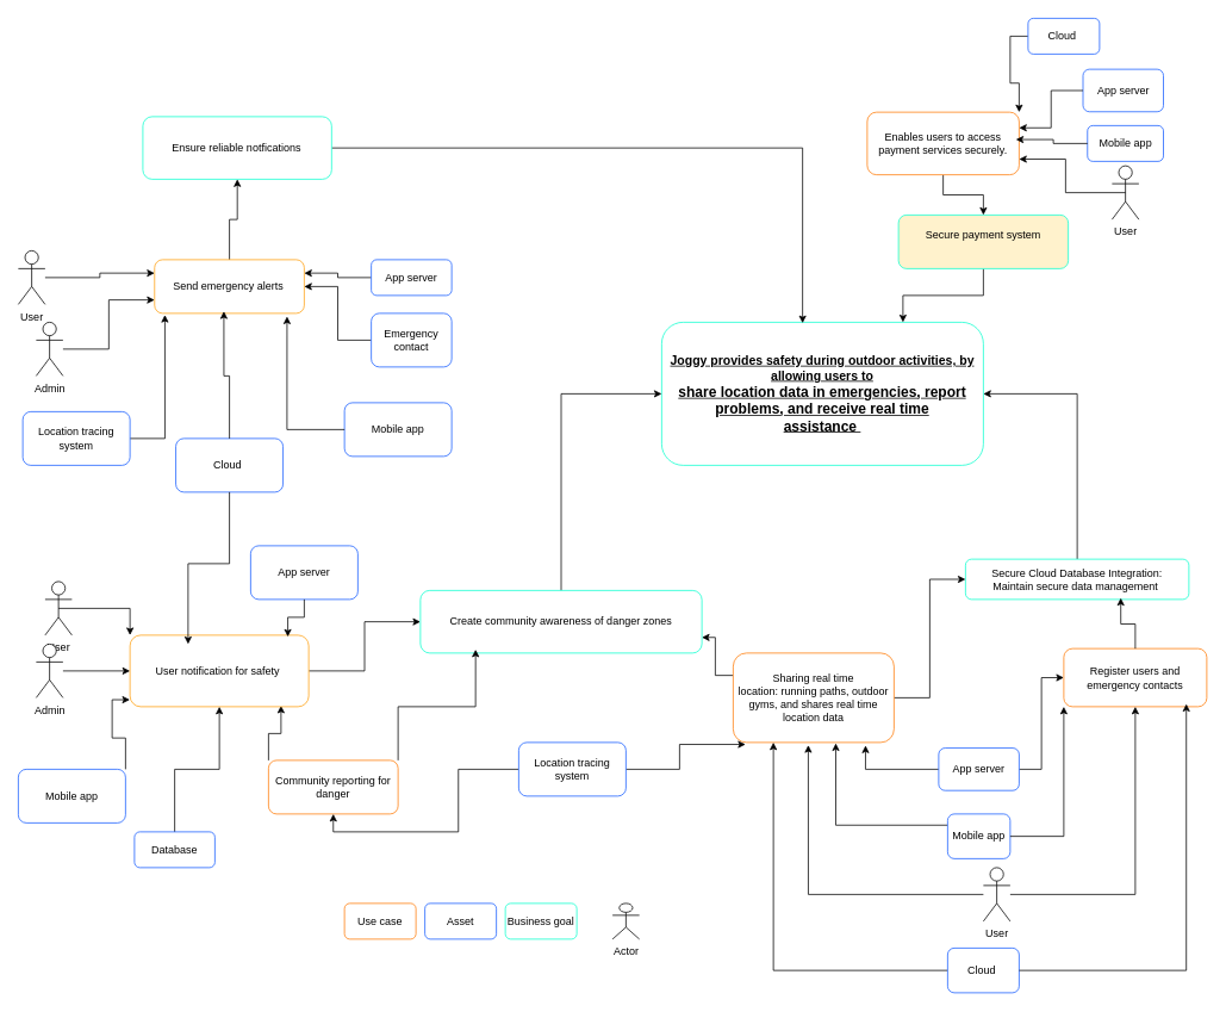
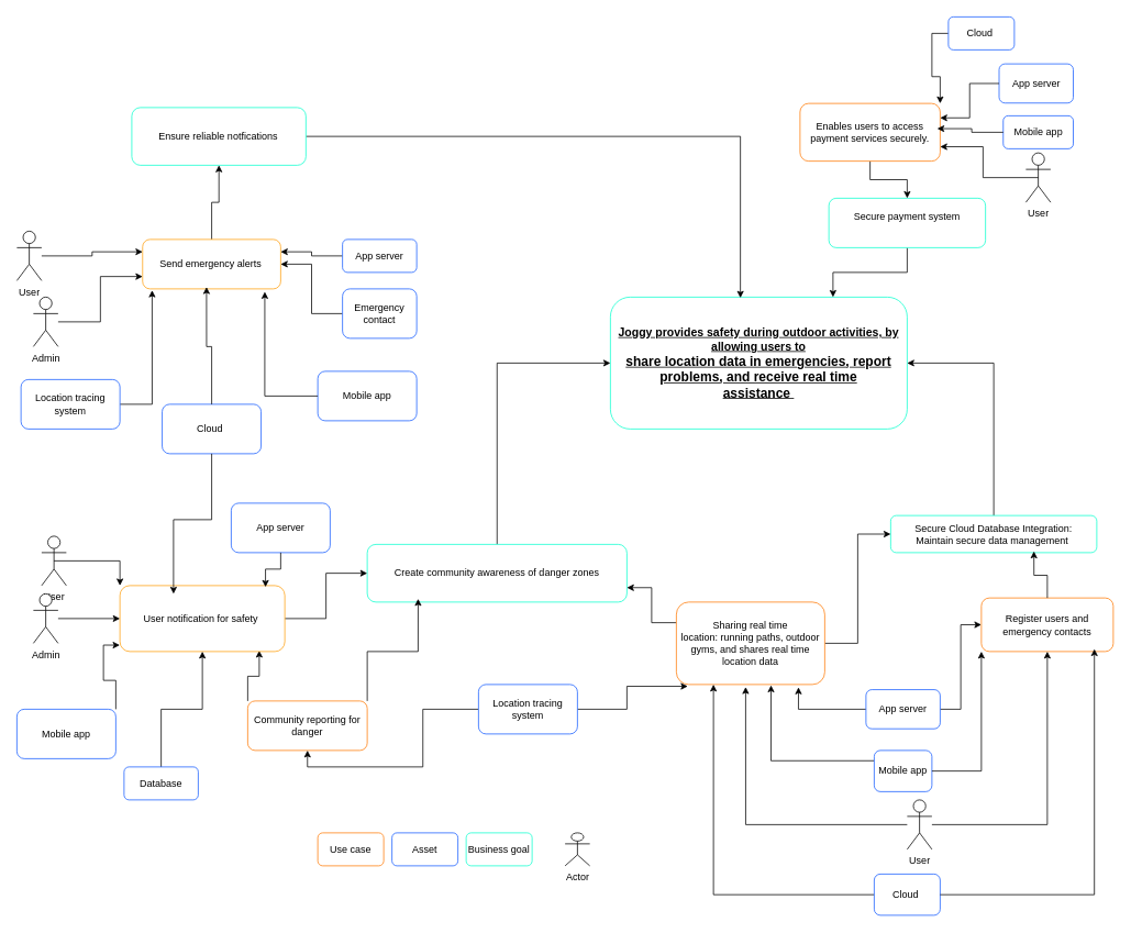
  <mxCell id="0" />
  <mxCell id="1" parent="0" />
  <mxCell id="2" value="&lt;div&gt;&lt;b&gt;&lt;u&gt;&lt;font style=&quot;font-size: 14px;&quot;&gt;Joggy provides safety during outdoor activities, by allowing users to&lt;/font&gt;&lt;/u&gt;&lt;/b&gt;&lt;/div&gt;&lt;div&gt;&lt;b&gt;&lt;u&gt;&lt;font size=&quot;3&quot;&gt;share location data in emergencies, report problems, and receive real time&lt;/font&gt;&lt;/u&gt;&lt;/b&gt;&lt;/div&gt;&lt;div&gt;&lt;b&gt;&lt;u&gt;&lt;font size=&quot;3&quot;&gt;assistance&amp;nbsp;&lt;/font&gt;&lt;/u&gt;&lt;/b&gt;&lt;/div&gt;" style="rounded=1;whiteSpace=wrap;html=1;strokeColor=#0FFFCF;" vertex="1" parent="1"><mxGeometry x="740" y="360" width="360" height="160" as="geometry" /></mxCell>
  <mxCell id="3" style="edgeStyle=orthogonalEdgeStyle;rounded=0;orthogonalLoop=1;jettySize=auto;html=1;exitX=0.5;exitY=0;exitDx=0;exitDy=0;entryX=0;entryY=0.5;entryDx=0;entryDy=0;" edge="1" parent="1" source="4" target="2"><mxGeometry relative="1" as="geometry" /></mxCell>
- <mxCell id="4" value="Create community awareness of danger zones" style="rounded=1;whiteSpace=wrap;html=1;strokeColor=#0FFFCF;" vertex="1" parent="1"><mxGeometry x="470" y="660" width="315" height="70" as="geometry" /></mxCell>
+ <mxCell id="4" value="Create community awareness of danger zones" style="rounded=1;whiteSpace=wrap;html=1;strokeColor=#0FFFCF;" vertex="1" parent="1"><mxGeometry x="445" y="660" width="315" height="70" as="geometry" /></mxCell>
  <mxCell id="5" style="edgeStyle=orthogonalEdgeStyle;rounded=0;orthogonalLoop=1;jettySize=auto;html=1;entryX=0.438;entryY=0.006;entryDx=0;entryDy=0;entryPerimeter=0;exitX=1;exitY=0.5;exitDx=0;exitDy=0;" edge="1" parent="1" source="6" target="2"><mxGeometry relative="1" as="geometry"><mxPoint x="380" y="210.008" as="sourcePoint" /><mxPoint x="965" y="350" as="targetPoint" /></mxGeometry></mxCell>
  <mxCell id="6" value="Ensure reliable notfications" style="rounded=1;whiteSpace=wrap;html=1;strokeColor=#0FFFCF;" vertex="1" parent="1"><mxGeometry x="159.38" y="130" width="211.25" height="70" as="geometry" /></mxCell>
  <mxCell id="7" style="edgeStyle=orthogonalEdgeStyle;rounded=0;orthogonalLoop=1;jettySize=auto;html=1;entryX=1;entryY=0.5;entryDx=0;entryDy=0;" edge="1" parent="1" source="8" target="2"><mxGeometry relative="1" as="geometry" /></mxCell>
  <mxCell id="8" value="Secure Cloud Database Integration: &lt;br&gt;Maintain secure data management&amp;nbsp;" style="rounded=1;whiteSpace=wrap;html=1;strokeColor=#0FFFCF;" vertex="1" parent="1"><mxGeometry x="1080" y="625" width="250" height="45" as="geometry" /></mxCell>
  <mxCell id="9" style="edgeStyle=orthogonalEdgeStyle;rounded=0;orthogonalLoop=1;jettySize=auto;html=1;entryX=0;entryY=0.5;entryDx=0;entryDy=0;" edge="1" parent="1" source="11" target="8"><mxGeometry relative="1" as="geometry" /></mxCell>
  <mxCell id="10" style="edgeStyle=orthogonalEdgeStyle;rounded=0;orthogonalLoop=1;jettySize=auto;html=1;exitX=0;exitY=0.25;exitDx=0;exitDy=0;entryX=1;entryY=0.75;entryDx=0;entryDy=0;" edge="1" parent="1" source="11" target="4"><mxGeometry relative="1" as="geometry" /></mxCell>
  <mxCell id="11" value="Sharing real time location:&amp;nbsp;running paths, outdoor gyms, and shares real time location data" style="rounded=1;whiteSpace=wrap;html=1;strokeColor=#FF7C0A;" vertex="1" parent="1"><mxGeometry x="820" y="730" width="180" height="100" as="geometry" /></mxCell>
  <mxCell id="12" value="Register users and emergency contacts" style="rounded=1;whiteSpace=wrap;html=1;strokeColor=#FF7C0A;" vertex="1" parent="1"><mxGeometry x="1190" y="725" width="160" height="65" as="geometry" /></mxCell>
  <mxCell id="13" style="edgeStyle=orthogonalEdgeStyle;rounded=0;orthogonalLoop=1;jettySize=auto;html=1;exitX=0;exitY=0;exitDx=0;exitDy=0;entryX=0.845;entryY=0.985;entryDx=0;entryDy=0;entryPerimeter=0;" edge="1" parent="1" source="14" target="16"><mxGeometry relative="1" as="geometry" /></mxCell>
  <mxCell id="14" value="Community reporting for danger" style="rounded=1;whiteSpace=wrap;html=1;strokeColor=#FF7C0A;" vertex="1" parent="1"><mxGeometry x="300" y="850" width="145" height="60" as="geometry" /></mxCell>
  <mxCell id="15" style="edgeStyle=orthogonalEdgeStyle;rounded=0;orthogonalLoop=1;jettySize=auto;html=1;" edge="1" parent="1" source="16" target="4"><mxGeometry relative="1" as="geometry" /></mxCell>
  <mxCell id="16" value="User notification for safety&amp;nbsp;" style="rounded=1;whiteSpace=wrap;html=1;strokeColor=#FFA012;" vertex="1" parent="1"><mxGeometry x="145" y="710" width="200" height="80" as="geometry" /></mxCell>
  <mxCell id="17" style="edgeStyle=orthogonalEdgeStyle;rounded=0;orthogonalLoop=1;jettySize=auto;html=1;" edge="1" parent="1" source="18" target="6"><mxGeometry relative="1" as="geometry" /></mxCell>
  <mxCell id="18" value="Send emergency alerts&amp;nbsp;" style="rounded=1;whiteSpace=wrap;html=1;strokeColor=#FFA012;" vertex="1" parent="1"><mxGeometry x="172.5" y="290" width="167.5" height="60" as="geometry" /></mxCell>
  <mxCell id="19" style="edgeStyle=orthogonalEdgeStyle;rounded=0;orthogonalLoop=1;jettySize=auto;html=1;entryX=0.695;entryY=0.965;entryDx=0;entryDy=0;entryPerimeter=0;" edge="1" parent="1" source="12" target="8"><mxGeometry relative="1" as="geometry" /></mxCell>
  <mxCell id="20" style="edgeStyle=orthogonalEdgeStyle;rounded=0;orthogonalLoop=1;jettySize=auto;html=1;exitX=0.5;exitY=0.5;exitDx=0;exitDy=0;exitPerimeter=0;entryX=0;entryY=0;entryDx=0;entryDy=0;" edge="1" parent="1" source="21" target="16"><mxGeometry relative="1" as="geometry" /></mxCell>
  <mxCell id="21" value="User" style="shape=umlActor;verticalLabelPosition=bottom;verticalAlign=top;html=1;outlineConnect=0;" vertex="1" parent="1"><mxGeometry x="50" y="650" width="30" height="60" as="geometry" /></mxCell>
  <mxCell id="22" style="edgeStyle=orthogonalEdgeStyle;rounded=0;orthogonalLoop=1;jettySize=auto;html=1;entryX=0;entryY=0.5;entryDx=0;entryDy=0;" edge="1" parent="1" source="23" target="16"><mxGeometry relative="1" as="geometry" /></mxCell>
  <mxCell id="23" value="Admin&lt;div&gt;&lt;br&gt;&lt;/div&gt;" style="shape=umlActor;verticalLabelPosition=bottom;verticalAlign=top;html=1;outlineConnect=0;" vertex="1" parent="1"><mxGeometry x="40" y="720" width="30" height="60" as="geometry" /></mxCell>
  <mxCell id="24" style="edgeStyle=orthogonalEdgeStyle;rounded=0;orthogonalLoop=1;jettySize=auto;html=1;entryX=0.5;entryY=1;entryDx=0;entryDy=0;" edge="1" parent="1" source="25" target="12"><mxGeometry relative="1" as="geometry" /></mxCell>
  <mxCell id="25" value="User" style="shape=umlActor;verticalLabelPosition=bottom;verticalAlign=top;html=1;outlineConnect=0;" vertex="1" parent="1"><mxGeometry x="1100" y="970" width="30" height="60" as="geometry" /></mxCell>
  <mxCell id="26" style="edgeStyle=orthogonalEdgeStyle;rounded=0;orthogonalLoop=1;jettySize=auto;html=1;entryX=0;entryY=0.25;entryDx=0;entryDy=0;" edge="1" parent="1" source="27" target="18"><mxGeometry relative="1" as="geometry" /></mxCell>
  <mxCell id="27" value="User" style="shape=umlActor;verticalLabelPosition=bottom;verticalAlign=top;html=1;outlineConnect=0;" vertex="1" parent="1"><mxGeometry x="20" y="280" width="30" height="60" as="geometry" /></mxCell>
  <mxCell id="28" style="edgeStyle=orthogonalEdgeStyle;rounded=0;orthogonalLoop=1;jettySize=auto;html=1;entryX=0;entryY=0.75;entryDx=0;entryDy=0;" edge="1" parent="1" source="29" target="18"><mxGeometry relative="1" as="geometry" /></mxCell>
  <mxCell id="29" value="Admin&lt;div&gt;&lt;br&gt;&lt;/div&gt;" style="shape=umlActor;verticalLabelPosition=bottom;verticalAlign=top;html=1;outlineConnect=0;" vertex="1" parent="1"><mxGeometry x="40" y="360" width="30" height="60" as="geometry" /></mxCell>
  <mxCell id="30" value="Mobile app" style="rounded=1;whiteSpace=wrap;html=1;strokeColor=#195EFF;" vertex="1" parent="1"><mxGeometry x="385" y="450" width="120" height="60" as="geometry" /></mxCell>
  <mxCell id="31" style="edgeStyle=orthogonalEdgeStyle;rounded=0;orthogonalLoop=1;jettySize=auto;html=1;entryX=0.885;entryY=1.059;entryDx=0;entryDy=0;entryPerimeter=0;" edge="1" parent="1" source="30" target="18"><mxGeometry relative="1" as="geometry" /></mxCell>
  <mxCell id="32" value="Mobile app" style="rounded=1;whiteSpace=wrap;html=1;strokeColor=#195EFF;" vertex="1" parent="1"><mxGeometry x="20" y="860" width="120" height="60" as="geometry" /></mxCell>
  <mxCell id="33" style="edgeStyle=orthogonalEdgeStyle;rounded=0;orthogonalLoop=1;jettySize=auto;html=1;exitX=1;exitY=0;exitDx=0;exitDy=0;entryX=-0.001;entryY=0.903;entryDx=0;entryDy=0;entryPerimeter=0;" edge="1" parent="1" source="32" target="16"><mxGeometry relative="1" as="geometry" /></mxCell>
  <mxCell id="34" style="edgeStyle=orthogonalEdgeStyle;rounded=0;orthogonalLoop=1;jettySize=auto;html=1;exitX=0;exitY=0.25;exitDx=0;exitDy=0;entryX=0.638;entryY=1.009;entryDx=0;entryDy=0;entryPerimeter=0;" edge="1" parent="1" source="35" target="11"><mxGeometry relative="1" as="geometry" /></mxCell>
  <mxCell id="35" value="Mobile app" style="rounded=1;whiteSpace=wrap;html=1;strokeColor=#195EFF;" vertex="1" parent="1"><mxGeometry x="1060" y="910" width="70" height="50" as="geometry" /></mxCell>
  <mxCell id="36" style="edgeStyle=orthogonalEdgeStyle;rounded=0;orthogonalLoop=1;jettySize=auto;html=1;entryX=0;entryY=1;entryDx=0;entryDy=0;" edge="1" parent="1" source="35" target="12"><mxGeometry relative="1" as="geometry" /></mxCell>
  <mxCell id="37" style="edgeStyle=orthogonalEdgeStyle;rounded=0;orthogonalLoop=1;jettySize=auto;html=1;entryX=0.077;entryY=1.022;entryDx=0;entryDy=0;entryPerimeter=0;" edge="1" parent="1" source="39" target="11"><mxGeometry relative="1" as="geometry" /></mxCell>
  <mxCell id="38" style="edgeStyle=orthogonalEdgeStyle;rounded=0;orthogonalLoop=1;jettySize=auto;html=1;entryX=0.5;entryY=1;entryDx=0;entryDy=0;" edge="1" parent="1" source="39" target="14"><mxGeometry relative="1" as="geometry" /></mxCell>
  <mxCell id="39" value="Location tracing system" style="rounded=1;whiteSpace=wrap;html=1;strokeColor=#195EFF;" vertex="1" parent="1"><mxGeometry x="580" y="830" width="120" height="60" as="geometry" /></mxCell>
  <mxCell id="40" style="edgeStyle=orthogonalEdgeStyle;rounded=0;orthogonalLoop=1;jettySize=auto;html=1;entryX=0.069;entryY=1.029;entryDx=0;entryDy=0;entryPerimeter=0;" edge="1" parent="1" source="41" target="18"><mxGeometry relative="1" as="geometry"><mxPoint x="140" y="220" as="targetPoint" /></mxGeometry></mxCell>
  <mxCell id="41" value="Location tracing system" style="rounded=1;whiteSpace=wrap;html=1;strokeColor=#195EFF;" vertex="1" parent="1"><mxGeometry x="25" y="460" width="120" height="60" as="geometry" /></mxCell>
  <mxCell id="42" style="edgeStyle=orthogonalEdgeStyle;rounded=0;orthogonalLoop=1;jettySize=auto;html=1;entryX=1;entryY=0.5;entryDx=0;entryDy=0;" edge="1" parent="1" source="43" target="18"><mxGeometry relative="1" as="geometry" /></mxCell>
  <mxCell id="43" value="Emergency contact" style="rounded=1;whiteSpace=wrap;html=1;strokeColor=#195EFF;" vertex="1" parent="1"><mxGeometry x="415" y="350" width="90" height="60" as="geometry" /></mxCell>
  <mxCell id="44" value="App server" style="rounded=1;whiteSpace=wrap;html=1;strokeColor=#195EFF;" vertex="1" parent="1"><mxGeometry x="280" y="610" width="120" height="60" as="geometry" /></mxCell>
  <mxCell id="45" style="edgeStyle=orthogonalEdgeStyle;rounded=0;orthogonalLoop=1;jettySize=auto;html=1;exitX=1;exitY=0.5;exitDx=0;exitDy=0;entryX=0;entryY=0.5;entryDx=0;entryDy=0;" edge="1" parent="1" source="47" target="12"><mxGeometry relative="1" as="geometry" /></mxCell>
  <mxCell id="46" style="edgeStyle=orthogonalEdgeStyle;rounded=0;orthogonalLoop=1;jettySize=auto;html=1;exitX=0;exitY=0.5;exitDx=0;exitDy=0;entryX=0.823;entryY=1.034;entryDx=0;entryDy=0;entryPerimeter=0;" edge="1" parent="1" source="47" target="11"><mxGeometry relative="1" as="geometry"><mxPoint x="990" y="860" as="targetPoint" /></mxGeometry></mxCell>
  <mxCell id="47" value="App server" style="rounded=1;whiteSpace=wrap;html=1;strokeColor=#195EFF;" vertex="1" parent="1"><mxGeometry x="1050" y="836.25" width="90" height="47.5" as="geometry" /></mxCell>
  <mxCell id="48" style="edgeStyle=orthogonalEdgeStyle;rounded=0;orthogonalLoop=1;jettySize=auto;html=1;entryX=1;entryY=0.25;entryDx=0;entryDy=0;" edge="1" parent="1" source="49" target="18"><mxGeometry relative="1" as="geometry" /></mxCell>
  <mxCell id="49" value="App server" style="rounded=1;whiteSpace=wrap;html=1;strokeColor=#195EFF;" vertex="1" parent="1"><mxGeometry x="415" y="290" width="90" height="40" as="geometry" /></mxCell>
  <mxCell id="50" style="edgeStyle=orthogonalEdgeStyle;rounded=0;orthogonalLoop=1;jettySize=auto;html=1;entryX=0.5;entryY=1;entryDx=0;entryDy=0;" edge="1" parent="1" source="51" target="16"><mxGeometry relative="1" as="geometry" /></mxCell>
  <mxCell id="51" value="Database" style="rounded=1;whiteSpace=wrap;html=1;strokeColor=#195EFF;" vertex="1" parent="1"><mxGeometry x="150" y="930" width="90" height="40" as="geometry" /></mxCell>
  <mxCell id="52" style="edgeStyle=orthogonalEdgeStyle;rounded=0;orthogonalLoop=1;jettySize=auto;html=1;exitX=1;exitY=0;exitDx=0;exitDy=0;entryX=0.196;entryY=0.944;entryDx=0;entryDy=0;entryPerimeter=0;" edge="1" parent="1" source="14" target="4"><mxGeometry relative="1" as="geometry" /></mxCell>
  <mxCell id="53" style="edgeStyle=orthogonalEdgeStyle;rounded=0;orthogonalLoop=1;jettySize=auto;html=1;entryX=0.467;entryY=1.03;entryDx=0;entryDy=0;entryPerimeter=0;" edge="1" parent="1" source="25" target="11"><mxGeometry relative="1" as="geometry" /></mxCell>
  <mxCell id="54" value="Cloud&amp;nbsp;" style="rounded=1;whiteSpace=wrap;html=1;strokeColor=#195EFF;" vertex="1" parent="1"><mxGeometry x="196.25" y="490" width="120" height="60" as="geometry" /></mxCell>
  <mxCell id="55" style="edgeStyle=orthogonalEdgeStyle;rounded=0;orthogonalLoop=1;jettySize=auto;html=1;entryX=0.463;entryY=0.962;entryDx=0;entryDy=0;entryPerimeter=0;" edge="1" parent="1" source="54" target="18"><mxGeometry relative="1" as="geometry" /></mxCell>
  <mxCell id="56" style="edgeStyle=orthogonalEdgeStyle;rounded=0;orthogonalLoop=1;jettySize=auto;html=1;entryX=0.883;entryY=0.022;entryDx=0;entryDy=0;entryPerimeter=0;" edge="1" parent="1" source="44" target="16"><mxGeometry relative="1" as="geometry" /></mxCell>
  <mxCell id="57" style="edgeStyle=orthogonalEdgeStyle;rounded=0;orthogonalLoop=1;jettySize=auto;html=1;entryX=0.325;entryY=0.125;entryDx=0;entryDy=0;entryPerimeter=0;" edge="1" parent="1" source="54" target="16"><mxGeometry relative="1" as="geometry" /></mxCell>
  <mxCell id="58" style="edgeStyle=orthogonalEdgeStyle;rounded=0;orthogonalLoop=1;jettySize=auto;html=1;entryX=0.25;entryY=1;entryDx=0;entryDy=0;" edge="1" parent="1" source="59" target="11"><mxGeometry relative="1" as="geometry" /></mxCell>
  <mxCell id="59" value="Cloud&amp;nbsp;" style="rounded=1;whiteSpace=wrap;html=1;strokeColor=#195EFF;" vertex="1" parent="1"><mxGeometry x="1060" y="1060" width="80" height="50" as="geometry" /></mxCell>
  <mxCell id="60" style="edgeStyle=orthogonalEdgeStyle;rounded=0;orthogonalLoop=1;jettySize=auto;html=1;exitX=1;exitY=0.5;exitDx=0;exitDy=0;entryX=0.857;entryY=0.953;entryDx=0;entryDy=0;entryPerimeter=0;" edge="1" parent="1" source="59" target="12"><mxGeometry relative="1" as="geometry" /></mxCell>
  <mxCell id="61" value="Asset" style="rounded=1;whiteSpace=wrap;html=1;strokeColor=#195EFF;" vertex="1" parent="1"><mxGeometry x="475" y="1010" width="80" height="40" as="geometry" /></mxCell>
  <mxCell id="62" value="Use case" style="rounded=1;whiteSpace=wrap;html=1;strokeColor=#FF7C0A;" vertex="1" parent="1"><mxGeometry x="385" y="1010" width="80" height="40" as="geometry" /></mxCell>
  <mxCell id="63" value="Business goal" style="rounded=1;whiteSpace=wrap;html=1;strokeColor=#0FFFCF;" vertex="1" parent="1"><mxGeometry x="565" y="1010" width="80" height="40" as="geometry" /></mxCell>
  <mxCell id="64" value="Actor&lt;div&gt;&lt;br&gt;&lt;/div&gt;" style="shape=umlActor;verticalLabelPosition=bottom;verticalAlign=top;html=1;outlineConnect=0;" vertex="1" parent="1"><mxGeometry x="685" y="1010" width="30" height="40" as="geometry" /></mxCell>
  <mxCell id="65" style="edgeStyle=orthogonalEdgeStyle;rounded=0;orthogonalLoop=1;jettySize=auto;html=1;entryX=0.75;entryY=0;entryDx=0;entryDy=0;" edge="1" parent="1" source="66" target="2"><mxGeometry relative="1" as="geometry" /></mxCell>
- <mxCell id="66" value="Secure payment system&lt;div&gt;&lt;br/&gt;&lt;/div&gt;" style="rounded=1;whiteSpace=wrap;html=1;strokeColor=#0FFFCF;fillColor=#fff2cc;" vertex="1" parent="1"><mxGeometry x="1005" y="240" width="190" height="60" as="geometry" /></mxCell>
+ <mxCell id="66" value="Secure payment system&lt;div&gt;&lt;br/&gt;&lt;/div&gt;" style="rounded=1;whiteSpace=wrap;html=1;strokeColor=#0FFFCF;" vertex="1" parent="1"><mxGeometry x="1005" y="240" width="190" height="60" as="geometry" /></mxCell>
  <mxCell id="67" style="edgeStyle=orthogonalEdgeStyle;rounded=0;orthogonalLoop=1;jettySize=auto;html=1;" edge="1" parent="1" source="68" target="66"><mxGeometry relative="1" as="geometry" /></mxCell>
  <mxCell id="68" value="&lt;span style=&quot;text-align: left;&quot;&gt;Enables users to access payment services securely.&lt;/span&gt;" style="rounded=1;whiteSpace=wrap;html=1;strokeColor=#FF7C0A;" vertex="1" parent="1"><mxGeometry x="970" y="125" width="170" height="70" as="geometry" /></mxCell>
  <mxCell id="69" value="App server" style="rounded=1;whiteSpace=wrap;html=1;strokeColor=#195EFF;" vertex="1" parent="1"><mxGeometry x="1211.5" y="77" width="90" height="47.5" as="geometry" /></mxCell>
  <mxCell id="70" value="Mobile app" style="rounded=1;whiteSpace=wrap;html=1;strokeColor=#195EFF;" vertex="1" parent="1"><mxGeometry x="1216.5" y="140" width="85" height="40" as="geometry" /></mxCell>
  <mxCell id="71" style="edgeStyle=orthogonalEdgeStyle;rounded=0;orthogonalLoop=1;jettySize=auto;html=1;entryX=1;entryY=0.75;entryDx=0;entryDy=0;exitX=0.5;exitY=0.5;exitDx=0;exitDy=0;exitPerimeter=0;" edge="1" parent="1" source="72" target="68"><mxGeometry relative="1" as="geometry"><mxPoint x="1450" y="210" as="sourcePoint" /></mxGeometry></mxCell>
  <mxCell id="72" value="User" style="shape=umlActor;verticalLabelPosition=bottom;verticalAlign=top;html=1;outlineConnect=0;" vertex="1" parent="1"><mxGeometry x="1244" y="185" width="30" height="60" as="geometry" /></mxCell>
  <mxCell id="73" style="edgeStyle=orthogonalEdgeStyle;rounded=0;orthogonalLoop=1;jettySize=auto;html=1;entryX=1;entryY=0;entryDx=0;entryDy=0;" edge="1" parent="1" source="74" target="68"><mxGeometry relative="1" as="geometry" /></mxCell>
  <mxCell id="74" value="Cloud&amp;nbsp;" style="rounded=1;whiteSpace=wrap;html=1;strokeColor=#195EFF;" vertex="1" parent="1"><mxGeometry x="1150" y="20" width="80" height="40" as="geometry" /></mxCell>
  <mxCell id="75" style="edgeStyle=orthogonalEdgeStyle;rounded=0;orthogonalLoop=1;jettySize=auto;html=1;entryX=1;entryY=0.25;entryDx=0;entryDy=0;" edge="1" parent="1" source="69" target="68"><mxGeometry relative="1" as="geometry" /></mxCell>
  <mxCell id="76" style="edgeStyle=orthogonalEdgeStyle;rounded=0;orthogonalLoop=1;jettySize=auto;html=1;entryX=0.979;entryY=0.437;entryDx=0;entryDy=0;entryPerimeter=0;" edge="1" parent="1" source="70" target="68"><mxGeometry relative="1" as="geometry" /></mxCell>
